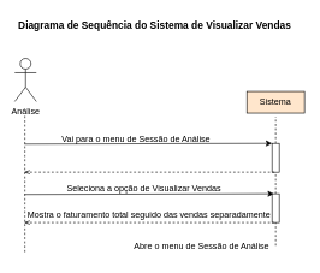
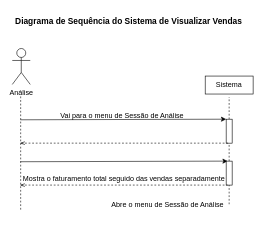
  <mxCell id="0" />
  <mxCell id="1" parent="0" />
  <mxCell id="2" value="Mostra o faturamento total seguido das vendas separadamente" style="text;html=1;align=center;verticalAlign=middle;resizable=0;points=[];autosize=1;strokeColor=none;fillColor=none;" vertex="1" parent="1"><mxGeometry x="26" y="283" width="360" height="30" as="geometry" /></mxCell>
  <mxCell id="3" value="Análise" style="shape=umlActor;verticalLabelPosition=bottom;verticalAlign=top;html=1;outlineConnect=0;" vertex="1" parent="1"><mxGeometry x="20" y="80" width="30" height="60" as="geometry" /></mxCell>
- <mxCell id="4" value="Sistema" style="rounded=0;whiteSpace=wrap;html=1;fillColor=#ffe6cc;" vertex="1" parent="1"><mxGeometry x="342" y="126" width="80" height="30" as="geometry" /></mxCell>
+ <mxCell id="4" value="Sistema" style="rounded=0;whiteSpace=wrap;html=1;" vertex="1" parent="1"><mxGeometry x="342" y="126" width="80" height="30" as="geometry" /></mxCell>
  <mxCell id="5" value="" style="endArrow=none;dashed=1;html=1;rounded=0;" edge="1" parent="1"><mxGeometry width="50" height="50" relative="1" as="geometry"><mxPoint x="34" y="349" as="sourcePoint" /><mxPoint x="34" y="160" as="targetPoint" /></mxGeometry></mxCell>
  <mxCell id="6" value="" style="endArrow=none;dashed=1;html=1;rounded=0;" edge="1" parent="1" source="10"><mxGeometry width="50" height="50" relative="1" as="geometry"><mxPoint x="382" y="721" as="sourcePoint" /><mxPoint x="382" y="161" as="targetPoint" /></mxGeometry></mxCell>
  <mxCell id="7" value="&lt;font style=&quot;font-size: 14px;&quot;&gt;Diagrama de Sequência do Sistema de Visualizar Vendas&lt;/font&gt;" style="text;html=1;align=center;verticalAlign=middle;resizable=0;points=[];autosize=1;strokeColor=none;fillColor=none;fontStyle=1" vertex="1" parent="1"><mxGeometry x="24" y="20" width="380" height="30" as="geometry" /></mxCell>
  <mxCell id="8" value="" style="endArrow=classic;html=1;rounded=0;entryX=0;entryY=1;entryDx=0;entryDy=0;" edge="1" parent="1" target="10"><mxGeometry width="50" height="50" relative="1" as="geometry"><mxPoint x="33.5" y="199" as="sourcePoint" /><mxPoint x="358.5" y="199" as="targetPoint" /></mxGeometry></mxCell>
  <mxCell id="9" value="" style="endArrow=none;dashed=1;html=1;rounded=0;" edge="1" parent="1" target="10"><mxGeometry width="50" height="50" relative="1" as="geometry"><mxPoint x="382" y="340" as="sourcePoint" /><mxPoint x="382" y="161" as="targetPoint" /></mxGeometry></mxCell>
  <mxCell id="10" value="" style="rounded=0;whiteSpace=wrap;html=1;rotation=90;" vertex="1" parent="1"><mxGeometry x="362" y="213" width="40" height="10" as="geometry" /></mxCell>
  <mxCell id="11" value="" style="endArrow=none;dashed=1;html=1;rounded=0;endFill=0;startArrow=openThin;startFill=0;entryX=1;entryY=0.5;entryDx=0;entryDy=0;" edge="1" parent="1" target="10"><mxGeometry width="50" height="50" relative="1" as="geometry"><mxPoint x="33" y="238" as="sourcePoint" /><mxPoint x="363" y="238" as="targetPoint" /></mxGeometry></mxCell>
- <mxCell id="12" value="Vai para o menu de Sessão de Análise" style="text;html=1;align=center;verticalAlign=middle;resizable=0;points=[];autosize=1;strokeColor=none;fillColor=none;" vertex="1" parent="1"><mxGeometry x="73" y="178" width="230" height="30" as="geometry" /></mxCell>
+ <mxCell id="12" value="Vai para o menu de Sessão de Análise" style="text;html=1;align=center;verticalAlign=middle;resizable=0;points=[];autosize=1;strokeColor=none;fillColor=none;" vertex="1" parent="1"><mxGeometry x="88" y="178" width="230" height="30" as="geometry" /></mxCell>
  <mxCell id="13" value="Abre o menu de Sessão de Análise" style="text;html=1;align=center;verticalAlign=middle;resizable=0;points=[];autosize=1;strokeColor=none;fillColor=none;" vertex="1" parent="1"><mxGeometry x="174" y="326" width="210" height="30" as="geometry" /></mxCell>
  <mxCell id="14" value="" style="endArrow=classic;html=1;rounded=0;entryX=0;entryY=0.75;entryDx=0;entryDy=0;" edge="1" parent="1" target="15"><mxGeometry width="50" height="50" relative="1" as="geometry"><mxPoint x="33.5" y="269" as="sourcePoint" /><mxPoint x="358.5" y="269" as="targetPoint" /></mxGeometry></mxCell>
  <mxCell id="15" value="" style="rounded=0;whiteSpace=wrap;html=1;rotation=90;" vertex="1" parent="1"><mxGeometry x="362" y="283" width="40" height="10" as="geometry" /></mxCell>
  <mxCell id="16" value="" style="endArrow=none;dashed=1;html=1;rounded=0;endFill=0;startArrow=openThin;startFill=0;entryX=1;entryY=0.75;entryDx=0;entryDy=0;" edge="1" parent="1" target="15"><mxGeometry width="50" height="50" relative="1" as="geometry"><mxPoint x="33" y="308" as="sourcePoint" /><mxPoint x="363" y="308" as="targetPoint" /></mxGeometry></mxCell>
- <mxCell id="17" value="Seleciona a opção de Visualizar Vendas" style="text;html=1;align=center;verticalAlign=middle;resizable=0;points=[];autosize=1;strokeColor=none;fillColor=none;" vertex="1" parent="1"><mxGeometry x="79" y="246" width="240" height="30" as="geometry" /></mxCell>
